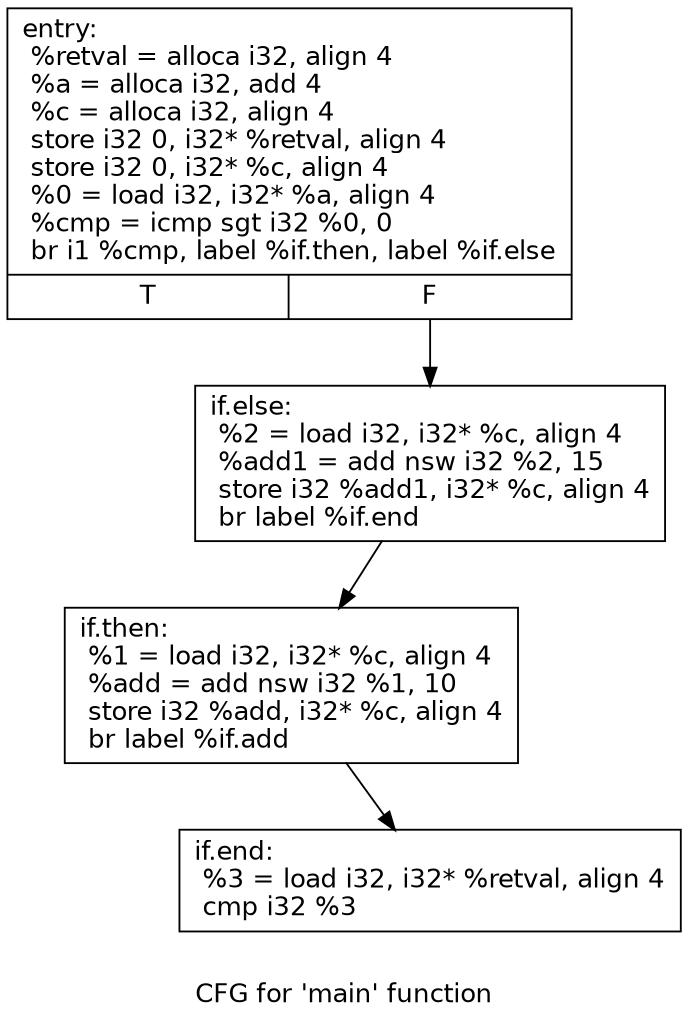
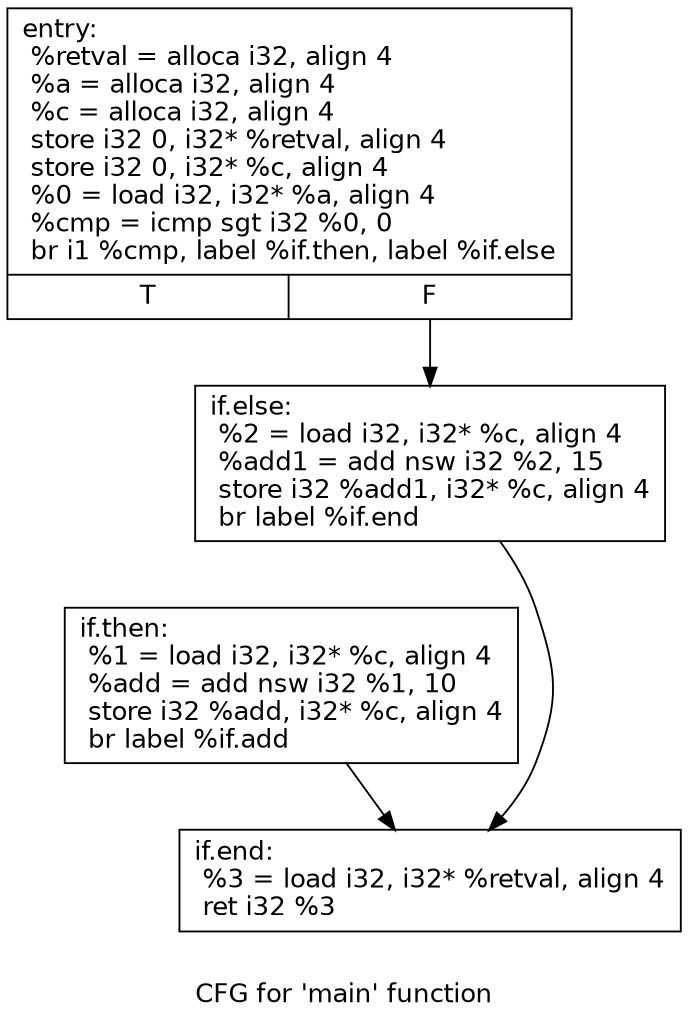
  digraph {
    fontname="DejaVu Sans"
    label="CFG for 'main' function"
    node [fontname="DejaVu Sans" shape=record]
    edge [fontname="DejaVu Sans"]
-   n1 [label="{entry:\l  %retval = alloca i32, align 4\l  %a = alloca i32, add 4\l  %c = alloca i32, align 4\l  store i32 0, i32* %retval, align 4\l  store i32 0, i32* %c, align 4\l  %0 = load i32, i32* %a, align 4\l  %cmp = icmp sgt i32 %0, 0\l  br i1 %cmp, label %if.then, label %if.else\l|{<s0>T|<s1>F}}"]
+   n1 [label="{entry:\l  %retval = alloca i32, align 4\l  %a = alloca i32, align 4\l  %c = alloca i32, align 4\l  store i32 0, i32* %retval, align 4\l  store i32 0, i32* %c, align 4\l  %0 = load i32, i32* %a, align 4\l  %cmp = icmp sgt i32 %0, 0\l  br i1 %cmp, label %if.then, label %if.else\l|{<s0>T|<s1>F}}"]
    n2 [label="{if.else:                                          \l  %2 = load i32, i32* %c, align 4\l  %add1 = add nsw i32 %2, 15\l  store i32 %add1, i32* %c, align 4\l  br label %if.end\l}"]
    n3 [label="{if.then:                                          \l  %1 = load i32, i32* %c, align 4\l  %add = add nsw i32 %1, 10\l  store i32 %add, i32* %c, align 4\l  br label %if.add\l}"]
-   n4 [label="{if.end:                                           \l  %3 = load i32, i32* %retval, align 4\l  cmp i32 %3\l}"]
+   n4 [label="{if.end:                                           \l  %3 = load i32, i32* %retval, align 4\l  ret i32 %3\l}"]
    n1 -> n2 [tailport=s1]
-   n2 -> n3
+   n2 -> n4
    n3 -> n4
  }
